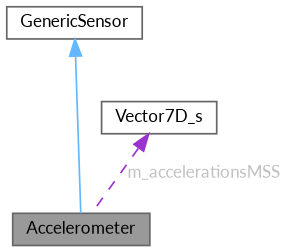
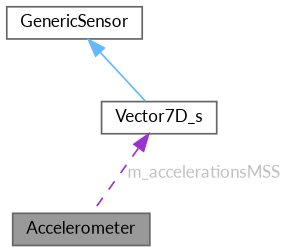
  digraph {
    fontname=Lato
    node [color=gray40 fillcolor=white fontname=Lato fontsize=10 shape=box style=filled]
    edge [dir=back fontname=Lato fontsize=10 labelfontname=Helvetica labelfontsize=10]
    n1 [fillcolor=grey60 fontcolor=black height=0.2 label=Accelerometer width=0.4]
    n2 [height=0.2 label=GenericSensor width=0.4]
    n3 [height=0.2 label=Vector7D_s width=0.4]
-   n2 -> n1 [color=steelblue1 style=solid]
+   n2 -> n3 [color=steelblue1 style=solid]
    n3 -> n1 [color=darkorchid3 fontcolor=grey label=" m_accelerationsMSS" style=dashed]
  }
